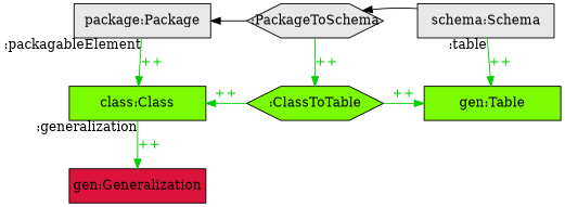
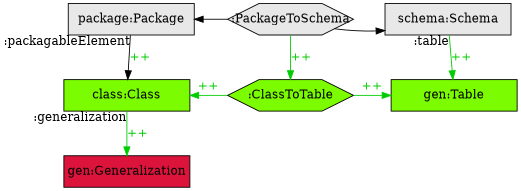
  digraph {
    splines=line
    node [fillcolor=grey91 fixedsize=true shape=box style=filled]
    edge [color=green3 labeldistance=1]
    n1 [label="package:Package" width=2]
    n2 [label="schema:Schema" width=2]
    n3 [label=":PackageToSchema" shape=hexagon width=2]
    n4 [fillcolor=lawngreen label="class:Class" width=2]
    n5 [fillcolor=lawngreen label="gen:Table" width=2]
    n6 [fillcolor=lawngreen label=":ClassToTable" shape=hexagon width=2]
    n7 [fillcolor=crimson label="gen:Generalization" width=2]
    subgraph sub_1 {
      rank=same
      n1
      n2
      n3
    }
    subgraph sub_2 {
      rank=same
      n4
      n5
      n6
    }
    subgraph sub_3 {
      rank=same
      n7
    }
    n1 -> n3 [color=black dir=back labeldistance=""]
-   n1 -> n4 [label=<<font color="green3">++</font>> taillabel=":packagableElement"]
+   n1 -> n4 [color=black label=<<font color="green3">++</font>> taillabel=":packagableElement"]
    n2 -> n5 [label=<<font color="green3">++</font>> taillabel=":table"]
-   n2 -> n3 [color=black labeldistance=""]
+   n3 -> n2 [color=black labeldistance=""]
    n3 -> n6 [label=<<font color="green3">++</font>>]
    n4 -> n6 [dir=back label=<<font color="green3">++</font>>]
    n4 -> n7 [label=<<font color="green3">++</font>> taillabel=":generalization"]
    n6 -> n5 [label=<<font color="green3">++</font>>]
  }
